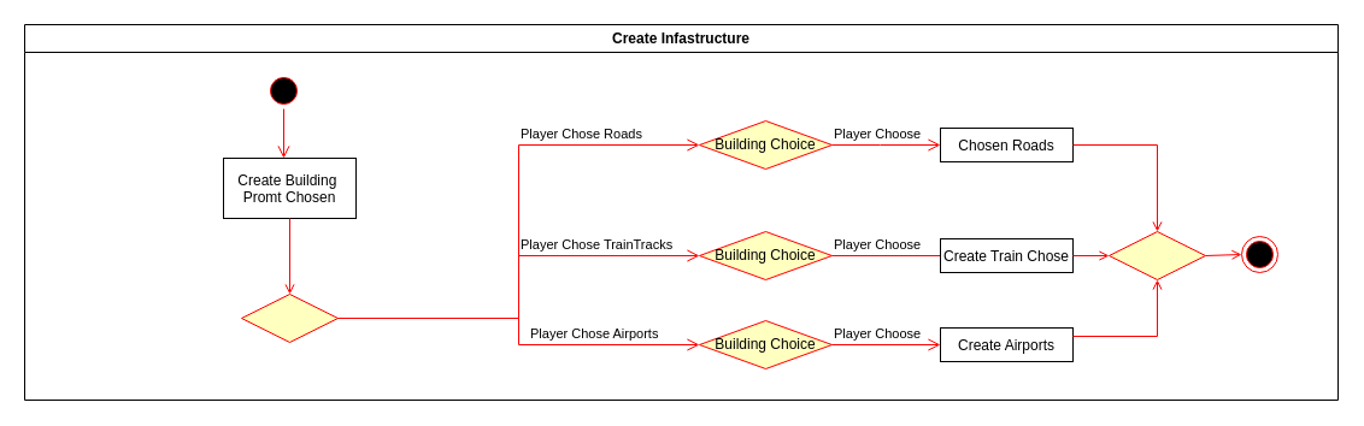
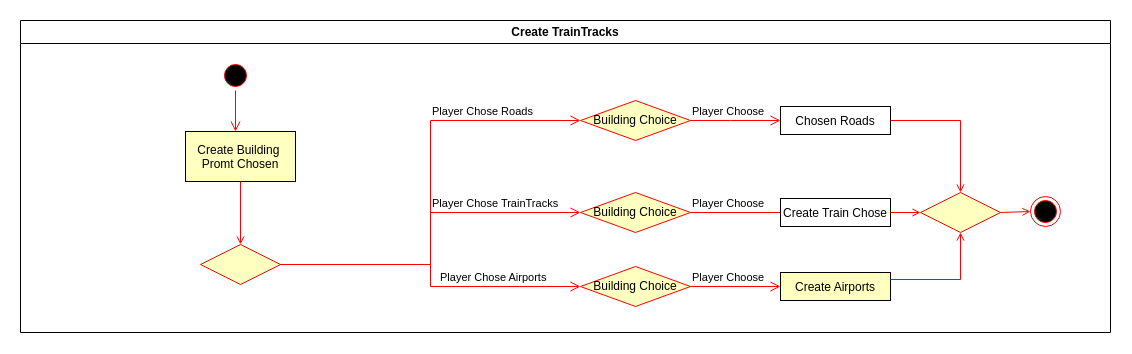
  <mxCell id="0" />
  <mxCell id="1" parent="0" />
- <mxCell id="2" value="Create Infastructure" style="swimlane;whiteSpace=wrap;startSize=23;" parent="1" vertex="1"><mxGeometry x="20" y="20" width="1090" height="312" as="geometry" /></mxCell>
+ <mxCell id="2" value="Create TrainTracks" style="swimlane;whiteSpace=wrap;startSize=23;" parent="1" vertex="1"><mxGeometry x="20" y="20" width="1090" height="312" as="geometry" /></mxCell>
  <mxCell id="3" value="" style="ellipse;shape=startState;fillColor=#000000;strokeColor=#ff0000;" parent="2" vertex="1"><mxGeometry x="200" y="40" width="30" height="30" as="geometry" /></mxCell>
  <mxCell id="4" value="" style="edgeStyle=elbowEdgeStyle;elbow=horizontal;verticalAlign=bottom;endArrow=open;endSize=8;strokeColor=#FF0000;endFill=1;rounded=0" parent="2" source="3" target="5" edge="1"><mxGeometry x="100" y="40" as="geometry"><mxPoint x="115" y="110" as="targetPoint" /></mxGeometry></mxCell>
- <mxCell id="5" value="Create Building &#10;Promt Chosen" style="" parent="2" vertex="1"><mxGeometry x="165" y="111" width="110" height="50" as="geometry" /></mxCell>
+ <mxCell id="5" value="Create Building &#10;Promt Chosen" style="fillColor=#ffffc0;" parent="2" vertex="1"><mxGeometry x="165" y="111" width="110" height="50" as="geometry" /></mxCell>
  <mxCell id="6" value="" style="endArrow=open;strokeColor=#FF0000;endFill=1;rounded=0;entryX=0.5;entryY=0;entryDx=0;entryDy=0;" parent="2" source="5" target="7" edge="1"><mxGeometry relative="1" as="geometry"><mxPoint x="115" y="220" as="targetPoint" /><Array as="points" /></mxGeometry></mxCell>
  <mxCell id="7" value="" style="rhombus;whiteSpace=wrap;html=1;fontColor=#000000;fillColor=#ffffc0;strokeColor=#ff0000;" parent="2" vertex="1"><mxGeometry x="180" y="224" width="80" height="40" as="geometry" /></mxCell>
  <mxCell id="8" value="Player Chose Airports" style="edgeStyle=orthogonalEdgeStyle;html=1;align=left;verticalAlign=bottom;endArrow=open;endSize=8;strokeColor=#ff0000;rounded=0;exitX=1;exitY=0.5;exitDx=0;exitDy=0;entryX=0;entryY=0.5;entryDx=0;entryDy=0;" parent="2" source="7" target="13" edge="1"><mxGeometry x="0.12" relative="1" as="geometry"><mxPoint x="405.62" y="112" as="targetPoint" /><mxPoint x="275.62" y="222" as="sourcePoint" /><mxPoint as="offset" /></mxGeometry></mxCell>
  <mxCell id="9" value="Player Chose TrainTracks" style="edgeStyle=orthogonalEdgeStyle;html=1;align=left;verticalAlign=bottom;endArrow=open;endSize=8;strokeColor=#ff0000;rounded=0;exitX=1;exitY=0.5;exitDx=0;exitDy=0;entryX=0;entryY=0.5;entryDx=0;entryDy=0;" parent="2" source="7" target="12" edge="1"><mxGeometry x="0.148" relative="1" as="geometry"><mxPoint x="405.62" y="134.58" as="targetPoint" /><mxPoint x="275.62" y="222" as="sourcePoint" /><mxPoint as="offset" /></mxGeometry></mxCell>
  <mxCell id="10" value="Player Chose Roads" style="edgeStyle=orthogonalEdgeStyle;html=1;align=left;verticalAlign=bottom;endArrow=open;endSize=8;strokeColor=#ff0000;rounded=0;exitX=1;exitY=0.5;exitDx=0;exitDy=0;entryX=0;entryY=0.5;entryDx=0;entryDy=0;" parent="2" source="7" target="11" edge="1"><mxGeometry x="0.324" relative="1" as="geometry"><mxPoint x="405.62" y="160" as="targetPoint" /><mxPoint x="275.62" y="222" as="sourcePoint" /><mxPoint as="offset" /></mxGeometry></mxCell>
  <mxCell id="11" value="Building Choice" style="rhombus;whiteSpace=wrap;html=1;fontColor=#000000;fillColor=#ffffc0;strokeColor=#ff0000;" parent="2" vertex="1"><mxGeometry x="560" y="80" width="110" height="40" as="geometry" /></mxCell>
  <mxCell id="12" value="Building Choice" style="rhombus;whiteSpace=wrap;html=1;fontColor=#000000;fillColor=#ffffc0;strokeColor=#ff0000;" parent="2" vertex="1"><mxGeometry x="560" y="172" width="110" height="40" as="geometry" /></mxCell>
  <mxCell id="13" value="Building Choice" style="rhombus;whiteSpace=wrap;html=1;fontColor=#000000;fillColor=#ffffc0;strokeColor=#ff0000;" parent="2" vertex="1"><mxGeometry x="560" y="246" width="110" height="40" as="geometry" /></mxCell>
  <mxCell id="14" value="Chosen Roads" style="" parent="2" vertex="1"><mxGeometry x="760" y="86" width="110" height="28" as="geometry" /></mxCell>
  <mxCell id="15" value="Player Choose" style="edgeStyle=orthogonalEdgeStyle;html=1;align=left;verticalAlign=bottom;endArrow=open;endSize=8;strokeColor=#ff0000;rounded=0;exitX=1;exitY=0.5;exitDx=0;exitDy=0;entryX=0;entryY=0.5;entryDx=0;entryDy=0;" parent="2" source="12" target="17" edge="1"><mxGeometry x="-1" relative="1" as="geometry"><mxPoint x="770" y="172" as="targetPoint" /><mxPoint x="680" y="172" as="sourcePoint" /><mxPoint as="offset" /><Array as="points"><mxPoint x="780" y="192" /><mxPoint x="780" y="192" /></Array></mxGeometry></mxCell>
  <mxCell id="16" value="Player Choose" style="edgeStyle=orthogonalEdgeStyle;html=1;align=left;verticalAlign=bottom;endArrow=open;endSize=8;strokeColor=#ff0000;rounded=0;exitX=1;exitY=0.5;exitDx=0;exitDy=0;entryX=0;entryY=0.5;entryDx=0;entryDy=0;" parent="2" source="13" target="18" edge="1"><mxGeometry x="-1" relative="1" as="geometry"><mxPoint x="770" y="315" as="targetPoint" /><mxPoint x="670" y="313" as="sourcePoint" /><mxPoint as="offset" /><Array as="points"><mxPoint x="670" y="266" /></Array></mxGeometry></mxCell>
  <mxCell id="17" value="Create Train Chose" style="" parent="2" vertex="1"><mxGeometry x="760" y="178" width="110" height="28" as="geometry" /></mxCell>
- <mxCell id="18" value="Create Airports" style="" parent="2" vertex="1"><mxGeometry x="760" y="252" width="110" height="28" as="geometry" /></mxCell>
+ <mxCell id="18" value="Create Airports" style="fillColor=#ffffc0;" parent="2" vertex="1"><mxGeometry x="760" y="252" width="110" height="28" as="geometry" /></mxCell>
  <mxCell id="19" value="" style="rhombus;whiteSpace=wrap;html=1;fontColor=#000000;fillColor=#ffffc0;strokeColor=#ff0000;" parent="2" vertex="1"><mxGeometry x="900" y="172" width="80" height="40" as="geometry" /></mxCell>
  <mxCell id="20" value="" style="ellipse;html=1;shape=endState;fillColor=#000000;strokeColor=#ff0000;" parent="2" vertex="1"><mxGeometry x="1010" y="176" width="30" height="30" as="geometry" /></mxCell>
  <mxCell id="21" value="" style="endArrow=open;strokeColor=#FF0000;endFill=1;rounded=0;entryX=0;entryY=0.5;entryDx=0;entryDy=0;exitX=1;exitY=0.5;exitDx=0;exitDy=0;" parent="2" source="19" target="20" edge="1"><mxGeometry relative="1" as="geometry"><mxPoint x="975" y="202" as="sourcePoint" /><mxPoint x="920" y="265" as="targetPoint" /><Array as="points" /></mxGeometry></mxCell>
  <mxCell id="22" value="" style="endArrow=open;strokeColor=#FF0000;endFill=1;rounded=0;entryX=0.5;entryY=0;entryDx=0;entryDy=0;exitX=1;exitY=0.5;exitDx=0;exitDy=0;" parent="2" source="14" target="19" edge="1"><mxGeometry relative="1" as="geometry"><mxPoint x="890" y="76" as="sourcePoint" /><mxPoint x="989" y="332" as="targetPoint" /><Array as="points"><mxPoint x="940" y="100" /></Array></mxGeometry></mxCell>
  <mxCell id="23" value="" style="endArrow=open;strokeColor=#FF0000;endFill=1;rounded=0;exitX=1;exitY=0.25;exitDx=0;exitDy=0;entryX=0.5;entryY=1;entryDx=0;entryDy=0;" parent="2" source="18" target="19" edge="1"><mxGeometry relative="1" as="geometry"><mxPoint x="890" y="289" as="sourcePoint" /><mxPoint x="990" y="332" as="targetPoint" /><Array as="points"><mxPoint x="940" y="259" /></Array></mxGeometry></mxCell>
  <mxCell id="24" value="Player Choose" style="edgeStyle=orthogonalEdgeStyle;html=1;align=left;verticalAlign=bottom;endArrow=open;endSize=8;strokeColor=#ff0000;rounded=0;exitX=1;exitY=0.5;exitDx=0;exitDy=0;entryX=0;entryY=0.5;entryDx=0;entryDy=0;" parent="2" source="11" target="14" edge="1"><mxGeometry x="-1" relative="1" as="geometry"><mxPoint x="750" y="102" as="targetPoint" /><mxPoint x="800" y="112" as="sourcePoint" /><mxPoint as="offset" /><Array as="points"><mxPoint x="710" y="100" /><mxPoint x="710" y="100" /></Array></mxGeometry></mxCell>
  <mxCell id="25" value="" style="endArrow=open;strokeColor=#FF0000;endFill=1;rounded=0;exitX=1;exitY=0.5;exitDx=0;exitDy=0;entryX=0;entryY=0.5;entryDx=0;entryDy=0;" parent="2" source="17" target="19" edge="1"><mxGeometry relative="1" as="geometry"><mxPoint x="880" y="269" as="sourcePoint" /><mxPoint x="980" y="322" as="targetPoint" /><Array as="points" /></mxGeometry></mxCell>
